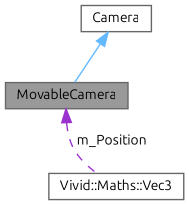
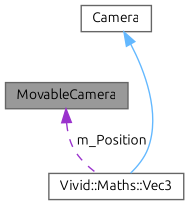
  digraph {
    fontname=Ubuntu
    node [color=gray40 fillcolor=white fontname=Ubuntu fontsize=10 shape=box style=filled]
    edge [dir=back fontname=Ubuntu fontsize=10 labelfontname=Helvetica labelfontsize=10]
    n1 [fillcolor=grey60 fontcolor=black height=0.2 label=MovableCamera width=0.4]
    n2 [height=0.2 label="Vivid::Maths::Vec3" width=0.4]
    n3 [height=0.2 label=Camera width=0.4]
    n1 -> n2 [color=darkorchid3 label=" m_Position" style=dashed]
-   n3 -> n1 [color=steelblue1 style=solid]
+   n3 -> n2 [color=steelblue1 style=solid]
  }
